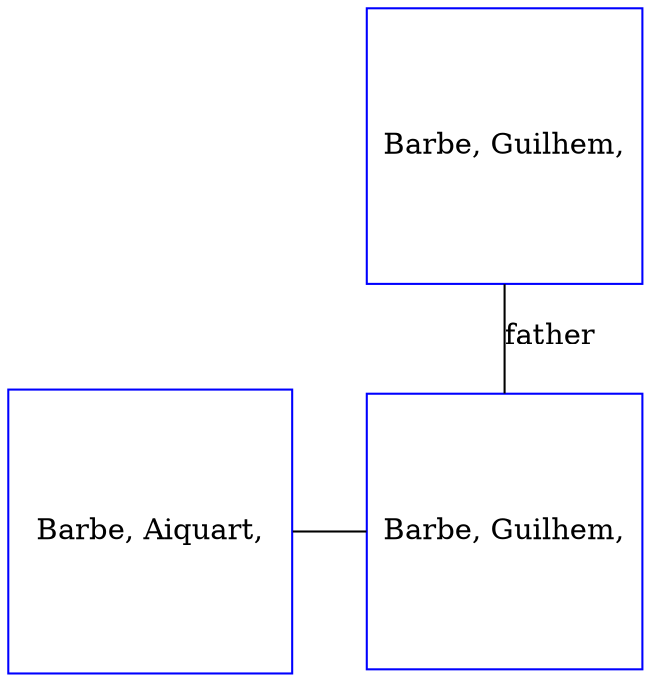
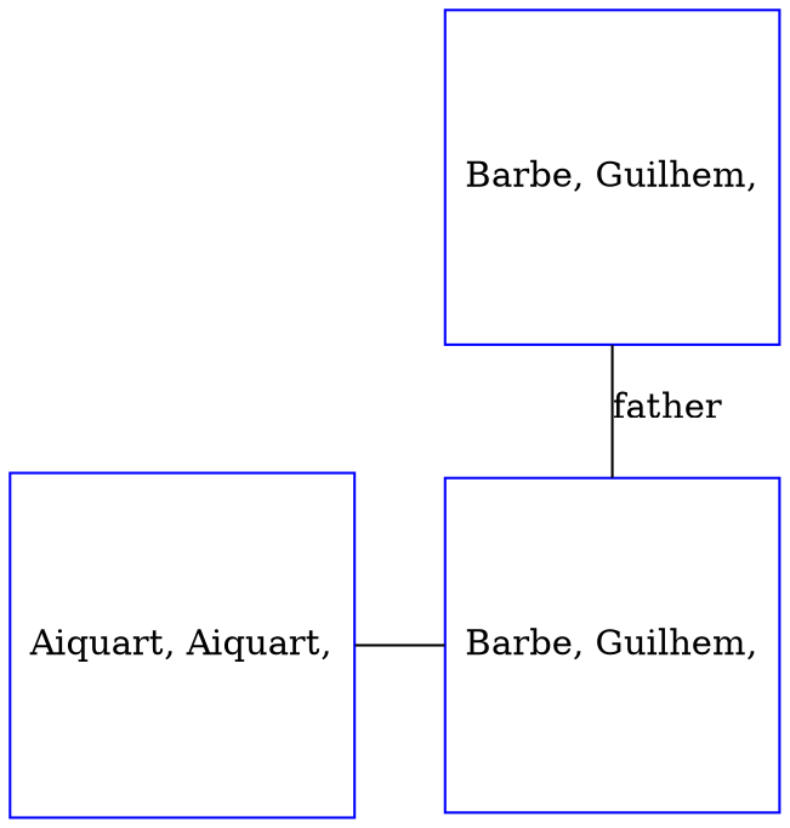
  digraph {
    node [color=blue regular=1 shape=box]
    edge [dir=none]
-   n1 [label="Barbe, Aiquart,"]
+   n1 [label="Aiquart, Aiquart,"]
    n2 [label="Barbe, Guilhem,"]
    n3 [label="Barbe, Guilhem,"]
    subgraph sub_1 {
      rank=same
      n1
      n2
    }
    n1 -> n2
    n3 -> n2 [arrowsize=0.0 label=father]
  }
